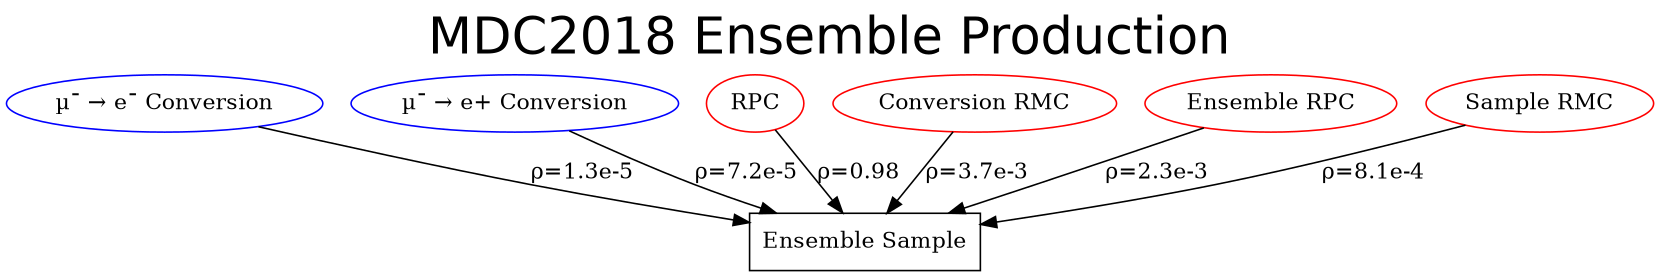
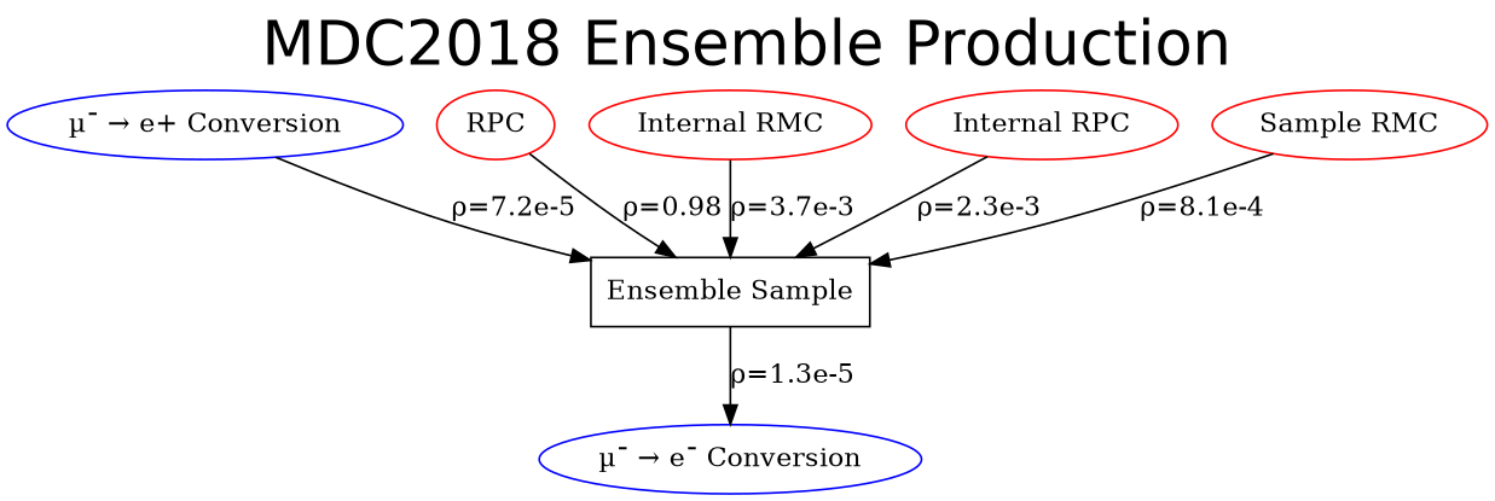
  digraph {
    fontname=Helvetica
    fontsize=32
    label="MDC2018 Ensemble Production"
    labelloc=t
    node [color=red shape=oval]
    n1 [color=black label="Ensemble Sample" shape=box]
    n2 [color=blue label="&micro;&macr; &rarr; e&macr; Conversion"]
    n3 [color=blue label="&micro;&macr; &rarr; e+ Conversion"]
    n4 [label=RPC]
-   n5 [label="Conversion RMC"]
-   n6 [label="Ensemble RPC"]
+   n5 [label="Internal RMC"]
+   n6 [label="Internal RPC"]
    n7 [label="Sample RMC"]
-   n2 -> n1 [label="&rho;=1.3e-5"]
+   n1 -> n2 [label="&rho;=1.3e-5"]
    n3 -> n1 [label="&rho;=7.2e-5"]
    n4 -> n1 [label="&rho;=0.98"]
    n5 -> n1 [label="&rho;=3.7e-3"]
    n6 -> n1 [label="&rho;=2.3e-3"]
    n7 -> n1 [label="&rho;=8.1e-4"]
  }
